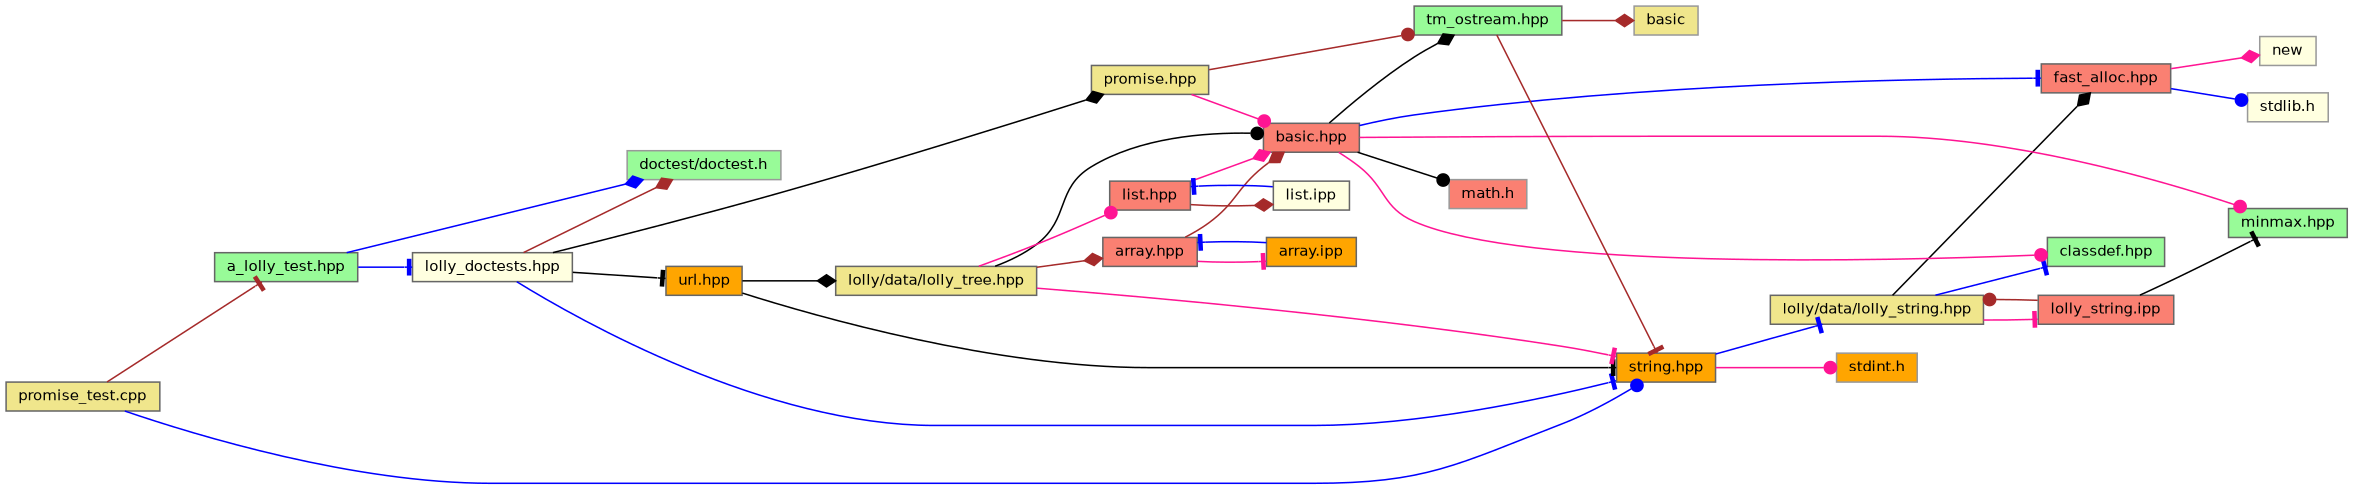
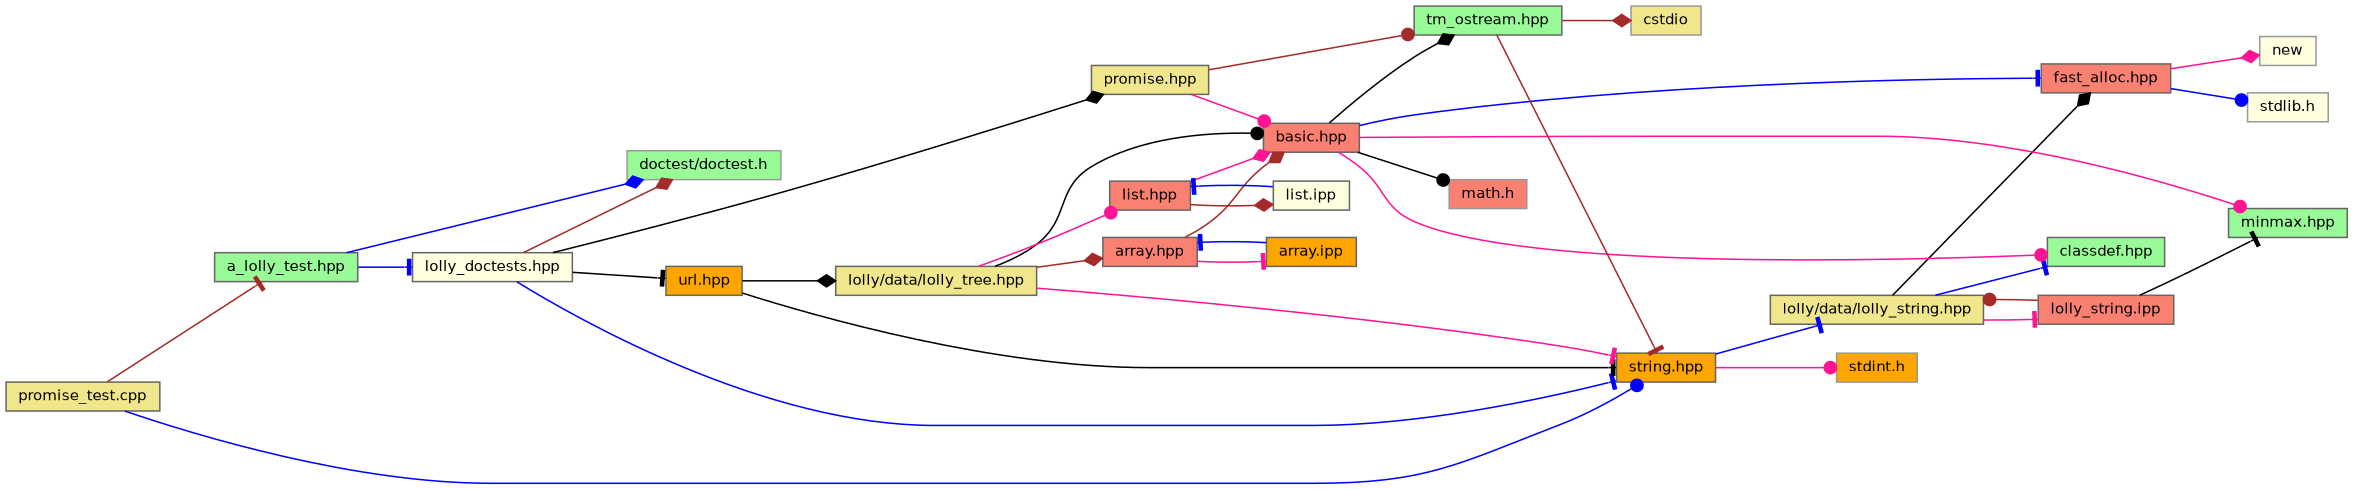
  digraph {
    rankdir=LR
    node [color=grey40 fillcolor=salmon fontname=Helvetica fontsize=10 shape=box style=filled]
    edge [arrowhead=tee color=blue fontname=Helvetica fontsize=10 labelfontname=Helvetica labelfontsize=10 style=solid]
    n1 [color=gray40 fillcolor=khaki fontcolor=black height=0.2 label="promise_test.cpp" width=0.4]
    n2 [fillcolor=palegreen height=0.2 label="a_lolly_test.hpp" width=0.4]
    n3 [fillcolor=orange height=0.2 label="string.hpp" width=0.4]
    n4 [color=grey60 fillcolor=palegreen height=0.2 label="doctest/doctest.h" width=0.4]
    n5 [fillcolor=lightyellow height=0.2 label="lolly_doctests.hpp" width=0.4]
    n6 [fillcolor=khaki height=0.2 label="lolly/data/lolly_string.hpp" width=0.4]
    n7 [color=grey60 fillcolor=orange height=0.2 label="stdint.h" width=0.4]
    n8 [fillcolor=khaki height=0.2 label="promise.hpp" width=0.4]
    n9 [height=0.2 label="basic.hpp" width=0.4]
    n10 [fillcolor=palegreen height=0.2 label="tm_ostream.hpp" width=0.4]
    n11 [fillcolor=orange height=0.2 label="url.hpp" width=0.4]
    n12 [fillcolor=khaki height=0.2 label="lolly/data/lolly_tree.hpp" width=0.4]
    n13 [fillcolor=palegreen height=0.2 label="classdef.hpp" width=0.4]
    n14 [height=0.2 label="fast_alloc.hpp" width=0.4]
    n15 [height=0.2 label="lolly_string.ipp" width=0.4]
    n16 [color=grey60 fillcolor=lightyellow height=0.2 label="stdlib.h" width=0.4]
    n17 [color=grey60 fillcolor=lightyellow height=0.2 label=new width=0.4]
    n18 [fillcolor=palegreen height=0.2 label="minmax.hpp" width=0.4]
    n19 [height=0.2 label="array.hpp" width=0.4]
    n20 [height=0.2 label="list.hpp" width=0.4]
    n21 [fillcolor=orange height=0.2 label="array.ipp" width=0.4]
    n22 [color=grey60 height=0.2 label="math.h" width=0.4]
    n23 [fillcolor=lightyellow height=0.2 label="list.ipp" width=0.4]
-   n24 [color=grey60 fillcolor=khaki height=0.2 label=basic width=0.4]
+   n24 [color=grey60 fillcolor=khaki height=0.2 label=cstdio width=0.4]
    n1 -> n2 [color=brown]
    n1 -> n3 [arrowhead=dot]
    n2 -> n4 [arrowhead=diamond]
    n2 -> n5
    n3 -> n6
    n3 -> n7 [arrowhead=dot color=deeppink]
    n5 -> n3
    n5 -> n4 [arrowhead=diamond color=brown]
    n5 -> n8 [arrowhead=diamond color=black]
    n5 -> n11 [color=black]
    n6 -> n13
    n6 -> n14 [arrowhead=diamond color=black]
    n6 -> n15 [color=deeppink]
    n8 -> n9 [arrowhead=dot color=deeppink]
    n8 -> n10 [arrowhead=dot color=brown]
    n9 -> n10 [arrowhead=diamond color=black]
    n9 -> n13 [arrowhead=dot color=deeppink]
    n9 -> n14
    n9 -> n18 [arrowhead=dot color=deeppink]
    n9 -> n22 [arrowhead=dot color=black]
    n10 -> n3 [color=brown]
    n10 -> n24 [arrowhead=diamond color=brown]
    n11 -> n3 [color=black]
    n11 -> n12 [arrowhead=diamond color=black]
    n12 -> n3 [color=deeppink]
    n12 -> n9 [arrowhead=dot color=black]
    n12 -> n19 [arrowhead=diamond color=brown]
    n12 -> n20 [arrowhead=dot color=deeppink]
    n14 -> n16 [arrowhead=dot]
    n14 -> n17 [arrowhead=diamond color=deeppink]
    n15 -> n6 [arrowhead=dot color=brown]
    n15 -> n18 [color=black]
    n19 -> n9 [arrowhead=diamond color=brown]
    n19 -> n21 [color=deeppink]
    n20 -> n9 [arrowhead=diamond color=deeppink]
    n20 -> n23 [arrowhead=diamond color=brown]
    n21 -> n19
    n23 -> n20
  }
